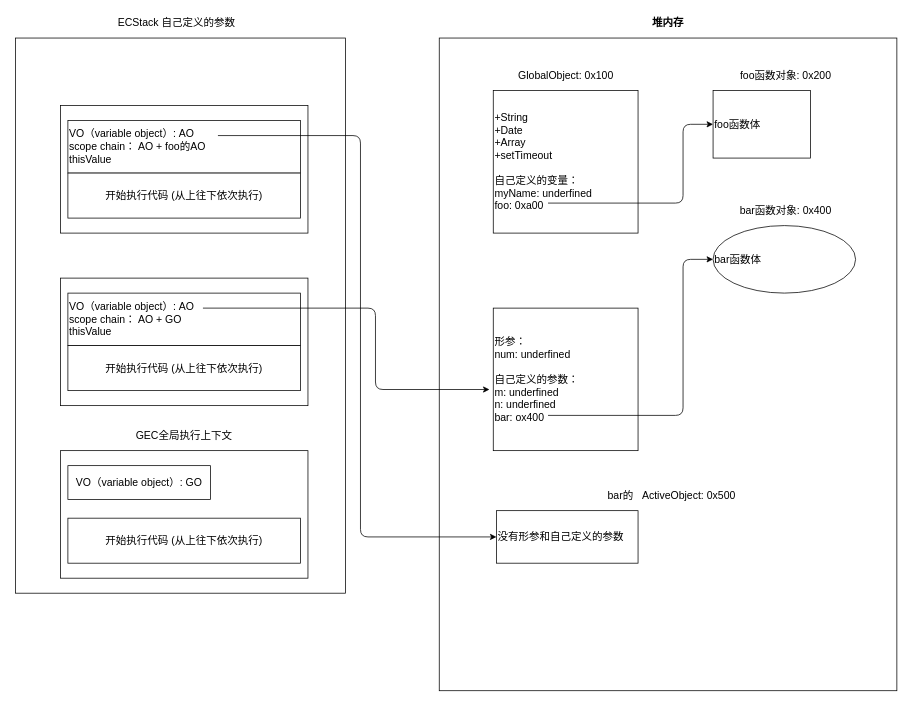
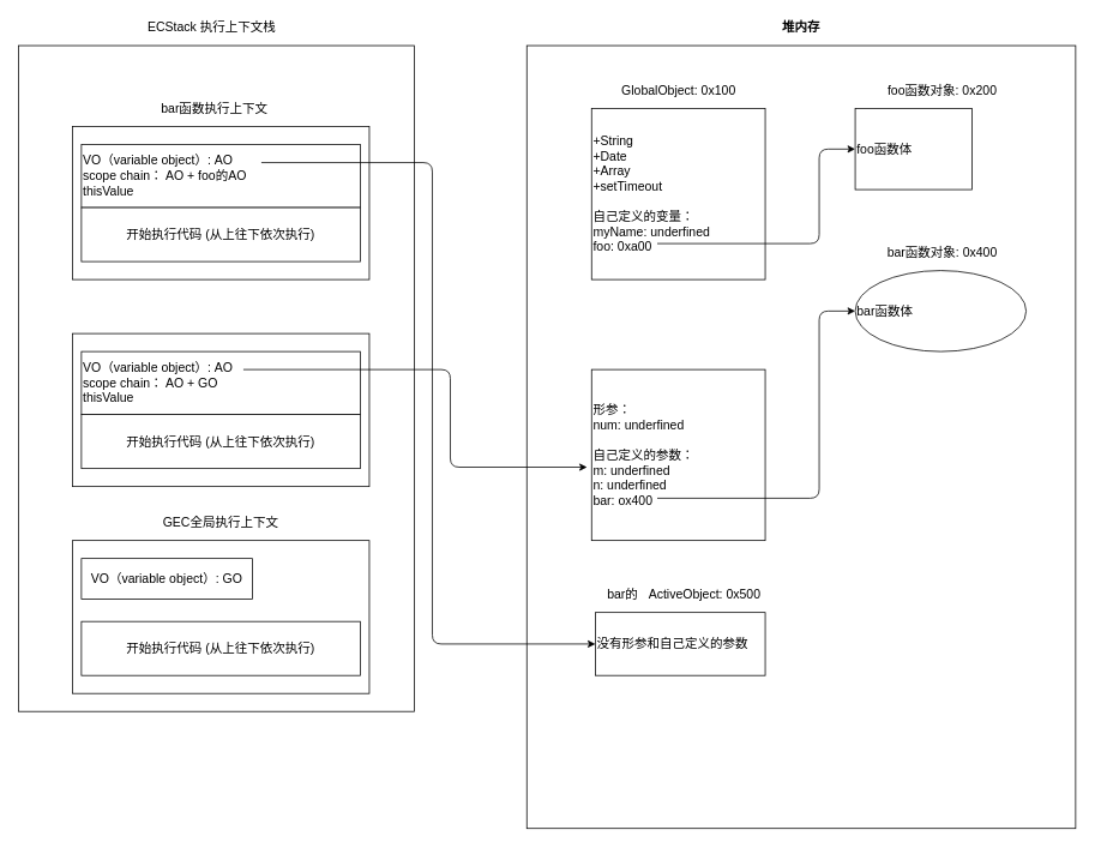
  <mxCell id="0" />
  <mxCell id="1" parent="0" />
  <mxCell id="2" value="" style="rounded=0;whiteSpace=wrap;html=1;" vertex="1" parent="1"><mxGeometry x="20" y="50" width="440" height="740" as="geometry" /></mxCell>
- <mxCell id="3" value="ECStack 自己定义的参数" style="text;html=1;strokeColor=none;fillColor=none;align=center;verticalAlign=middle;whiteSpace=wrap;rounded=0;fontSize=14;" vertex="1" parent="1"><mxGeometry x="80" y="20" width="310" height="20" as="geometry" /></mxCell>
+ <mxCell id="3" value="ECStack 执行上下文栈" style="text;html=1;strokeColor=none;fillColor=none;align=center;verticalAlign=middle;whiteSpace=wrap;rounded=0;fontSize=14;" vertex="1" parent="1"><mxGeometry x="80" y="20" width="310" height="20" as="geometry" /></mxCell>
  <mxCell id="4" value="" style="rounded=0;whiteSpace=wrap;html=1;fontSize=14;" vertex="1" parent="1"><mxGeometry x="585" y="50" width="610" height="870" as="geometry" /></mxCell>
  <mxCell id="5" value="堆内存" style="text;html=1;strokeColor=none;fillColor=none;align=center;verticalAlign=middle;whiteSpace=wrap;rounded=0;fontSize=14;fontStyle=1" vertex="1" parent="1"><mxGeometry x="830" y="20" width="120" height="20" as="geometry" /></mxCell>
  <mxCell id="6" value="" style="rounded=0;whiteSpace=wrap;html=1;fontSize=14;" vertex="1" parent="1"><mxGeometry x="80" y="600" width="330" height="170" as="geometry" /></mxCell>
  <mxCell id="7" value="GEC全局执行上下文" style="text;html=1;strokeColor=none;fillColor=none;align=center;verticalAlign=middle;whiteSpace=wrap;rounded=0;fontSize=14;" vertex="1" parent="1"><mxGeometry x="150" y="570" width="190" height="20" as="geometry" /></mxCell>
  <mxCell id="8" value="VO（variable object）: GO" style="rounded=0;whiteSpace=wrap;html=1;fontSize=14;" vertex="1" parent="1"><mxGeometry x="90" y="620" width="190" height="45" as="geometry" /></mxCell>
  <mxCell id="9" value="开始执行代码 (从上往下依次执行)" style="rounded=0;whiteSpace=wrap;html=1;fontSize=14;" vertex="1" parent="1"><mxGeometry x="90" y="690" width="310" height="60" as="geometry" /></mxCell>
  <mxCell id="10" value="+String&lt;br&gt;+Date&lt;br&gt;+Array&lt;br&gt;+setTimeout&lt;br&gt;&lt;br&gt;自己定义的变量：&lt;br&gt;myName: underfined&lt;br&gt;foo: 0xa00" style="rounded=0;whiteSpace=wrap;html=1;fontSize=14;align=left;" vertex="1" parent="1"><mxGeometry x="657" y="120" width="193" height="190" as="geometry" /></mxCell>
  <mxCell id="11" value="GlobalObject: 0x100" style="text;html=1;strokeColor=none;fillColor=none;align=center;verticalAlign=middle;whiteSpace=wrap;rounded=0;fontSize=14;" vertex="1" parent="1"><mxGeometry x="678.5" y="90" width="150" height="20" as="geometry" /></mxCell>
  <mxCell id="12" value="foo函数体" style="rounded=0;whiteSpace=wrap;html=1;fontSize=14;align=left;" vertex="1" parent="1"><mxGeometry x="950" y="120" width="130" height="90" as="geometry" /></mxCell>
  <mxCell id="13" value="foo函数对象: 0x200" style="text;html=1;strokeColor=none;fillColor=none;align=center;verticalAlign=middle;whiteSpace=wrap;rounded=0;fontSize=14;" vertex="1" parent="1"><mxGeometry x="971.5" y="90" width="150" height="20" as="geometry" /></mxCell>
  <mxCell id="14" value="" style="rounded=0;whiteSpace=wrap;html=1;fontSize=14;" vertex="1" parent="1"><mxGeometry x="80" y="370" width="330" height="170" as="geometry" /></mxCell>
  <mxCell id="15" value="VO（variable object）: AO&lt;br&gt;scope chain： AO + GO&lt;br&gt;thisValue" style="rounded=0;whiteSpace=wrap;html=1;fontSize=14;align=left;" vertex="1" parent="1"><mxGeometry x="90" y="390" width="310" height="70" as="geometry" /></mxCell>
  <mxCell id="16" value="开始执行代码 (从上往下依次执行)" style="rounded=0;whiteSpace=wrap;html=1;fontSize=14;" vertex="1" parent="1"><mxGeometry x="90" y="460" width="310" height="60" as="geometry" /></mxCell>
  <mxCell id="17" value="形参：&lt;br&gt;num: underfined&lt;br&gt;&lt;br&gt;自己定义的参数：&lt;br&gt;m: underfined&lt;br&gt;n: underfined&lt;br&gt;bar: ox400" style="rounded=0;whiteSpace=wrap;html=1;fontSize=14;align=left;" vertex="1" parent="1"><mxGeometry x="657" y="410" width="193" height="190" as="geometry" /></mxCell>
  <mxCell id="18" value="bar函数体" style="ellipse;whiteSpace=wrap;html=1;fontSize=14;align=left;" vertex="1" parent="1"><mxGeometry x="950" y="300" width="190" height="90" as="geometry" /></mxCell>
  <mxCell id="19" value="bar函数对象: 0x400" style="text;html=1;strokeColor=none;fillColor=none;align=center;verticalAlign=middle;whiteSpace=wrap;rounded=0;fontSize=14;" vertex="1" parent="1"><mxGeometry x="971.5" y="270" width="150" height="20" as="geometry" /></mxCell>
  <mxCell id="20" value="" style="edgeStyle=elbowEdgeStyle;elbow=horizontal;endArrow=classic;html=1;fontSize=14;entryX=0;entryY=0.5;entryDx=0;entryDy=0;" edge="1" parent="1" target="18"><mxGeometry width="50" height="50" relative="1" as="geometry"><mxPoint x="730" y="553" as="sourcePoint" /><mxPoint x="780" y="503" as="targetPoint" /><Array as="points"><mxPoint x="910" y="470" /></Array></mxGeometry></mxCell>
  <mxCell id="21" value="" style="edgeStyle=elbowEdgeStyle;elbow=horizontal;endArrow=classic;html=1;fontSize=14;" edge="1" parent="1" target="12"><mxGeometry width="50" height="50" relative="1" as="geometry"><mxPoint x="730" y="270" as="sourcePoint" /><mxPoint x="780" y="220" as="targetPoint" /><Array as="points"><mxPoint x="910" y="220" /></Array></mxGeometry></mxCell>
  <mxCell id="22" value="" style="edgeStyle=elbowEdgeStyle;elbow=horizontal;endArrow=classic;html=1;fontSize=14;entryX=-0.026;entryY=0.571;entryDx=0;entryDy=0;entryPerimeter=0;" edge="1" parent="1" target="17"><mxGeometry width="50" height="50" relative="1" as="geometry"><mxPoint x="270" y="410" as="sourcePoint" /><mxPoint x="320" y="360" as="targetPoint" /><Array as="points"><mxPoint x="500" y="470" /></Array></mxGeometry></mxCell>
  <mxCell id="23" value="" style="rounded=0;whiteSpace=wrap;html=1;fontSize=14;" vertex="1" parent="1"><mxGeometry x="80" y="140" width="330" height="170" as="geometry" /></mxCell>
  <mxCell id="24" value="VO（variable object）: AO&lt;br&gt;scope chain： AO + foo的AO&amp;nbsp;&lt;br&gt;thisValue" style="rounded=0;whiteSpace=wrap;html=1;fontSize=14;align=left;" vertex="1" parent="1"><mxGeometry x="90" y="160" width="310" height="70" as="geometry" /></mxCell>
  <mxCell id="25" value="开始执行代码 (从上往下依次执行)" style="rounded=0;whiteSpace=wrap;html=1;fontSize=14;" vertex="1" parent="1"><mxGeometry x="90" y="230" width="310" height="60" as="geometry" /></mxCell>
+ <mxCell id="26" value="bar函数执行上下文" style="text;html=1;strokeColor=none;fillColor=none;align=center;verticalAlign=middle;whiteSpace=wrap;rounded=0;fontSize=14;" vertex="1" parent="1"><mxGeometry x="143" y="110" width="190" height="20" as="geometry" /></mxCell>
  <mxCell id="27" value="没有形参和自己定义的参数" style="rounded=0;whiteSpace=wrap;html=1;fontSize=14;align=left;" vertex="1" parent="1"><mxGeometry x="661.25" y="680" width="188.75" height="70" as="geometry" /></mxCell>
- <mxCell id="28" value="&amp;nbsp;bar的&amp;nbsp; &amp;nbsp;ActiveObject: 0x500" style="text;html=1;strokeColor=none;fillColor=none;align=center;verticalAlign=middle;whiteSpace=wrap;rounded=0;fontSize=14;" vertex="1" parent="1"><mxGeometry x="792" y="650" width="201.5" height="20" as="geometry" /></mxCell>
+ <mxCell id="28" value="&amp;nbsp;bar的&amp;nbsp; &amp;nbsp;ActiveObject: 0x500" style="text;html=1;strokeColor=none;fillColor=none;align=center;verticalAlign=middle;whiteSpace=wrap;rounded=0;fontSize=14;" vertex="1" parent="1"><mxGeometry x="657" y="650" width="201.5" height="20" as="geometry" /></mxCell>
  <mxCell id="29" value="" style="edgeStyle=elbowEdgeStyle;elbow=horizontal;endArrow=classic;html=1;fontSize=14;entryX=0;entryY=0.5;entryDx=0;entryDy=0;" edge="1" parent="1" target="27"><mxGeometry width="50" height="50" relative="1" as="geometry"><mxPoint x="290" y="180" as="sourcePoint" /><mxPoint x="340" y="130" as="targetPoint" /><Array as="points"><mxPoint x="480" y="650" /><mxPoint x="490" y="650" /></Array></mxGeometry></mxCell>
